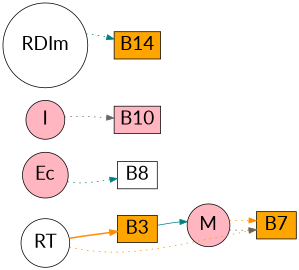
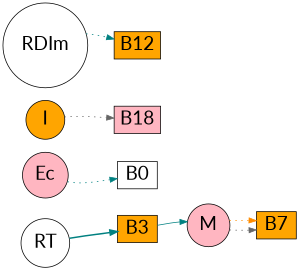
  strict digraph {
    fontname=Lato
    rankdir=LR
    remincross=true
    splines=curved
    node [fillcolor=lightpink fontname=Lato fontsize=26 shape=circle style=filled]
    edge [color=darkorange fontname=Lato style=dotted]
    RT [fillcolor=white]
    B3 [fillcolor=orange shape=box]
    M
    Ec
-   B8 [fillcolor=white shape=box]
-   I
-   B10 [shape=box]
+   B8 [fillcolor=white shape=box label=B0]
+   I [fillcolor=orange]
+   B10 [shape=box label=B18]
    RDIm [fillcolor=white]
-   B12 [fillcolor=orange shape=box label=B14]
+   B12 [fillcolor=orange shape=box]
    n10 [fillcolor=orange label=B7 shape=box]
-   RT -> B3 [style=bold]
+   RT -> B3 [color=teal style=bold]
    B3 -> M [color=teal style=solid]
    M -> n10
    Ec -> B8 [color=teal]
    I -> B10 [color=gray40]
    RDIm -> B12 [color=teal]
-   n10 -> RT
    n10 -> M [color=gray40]
  }
